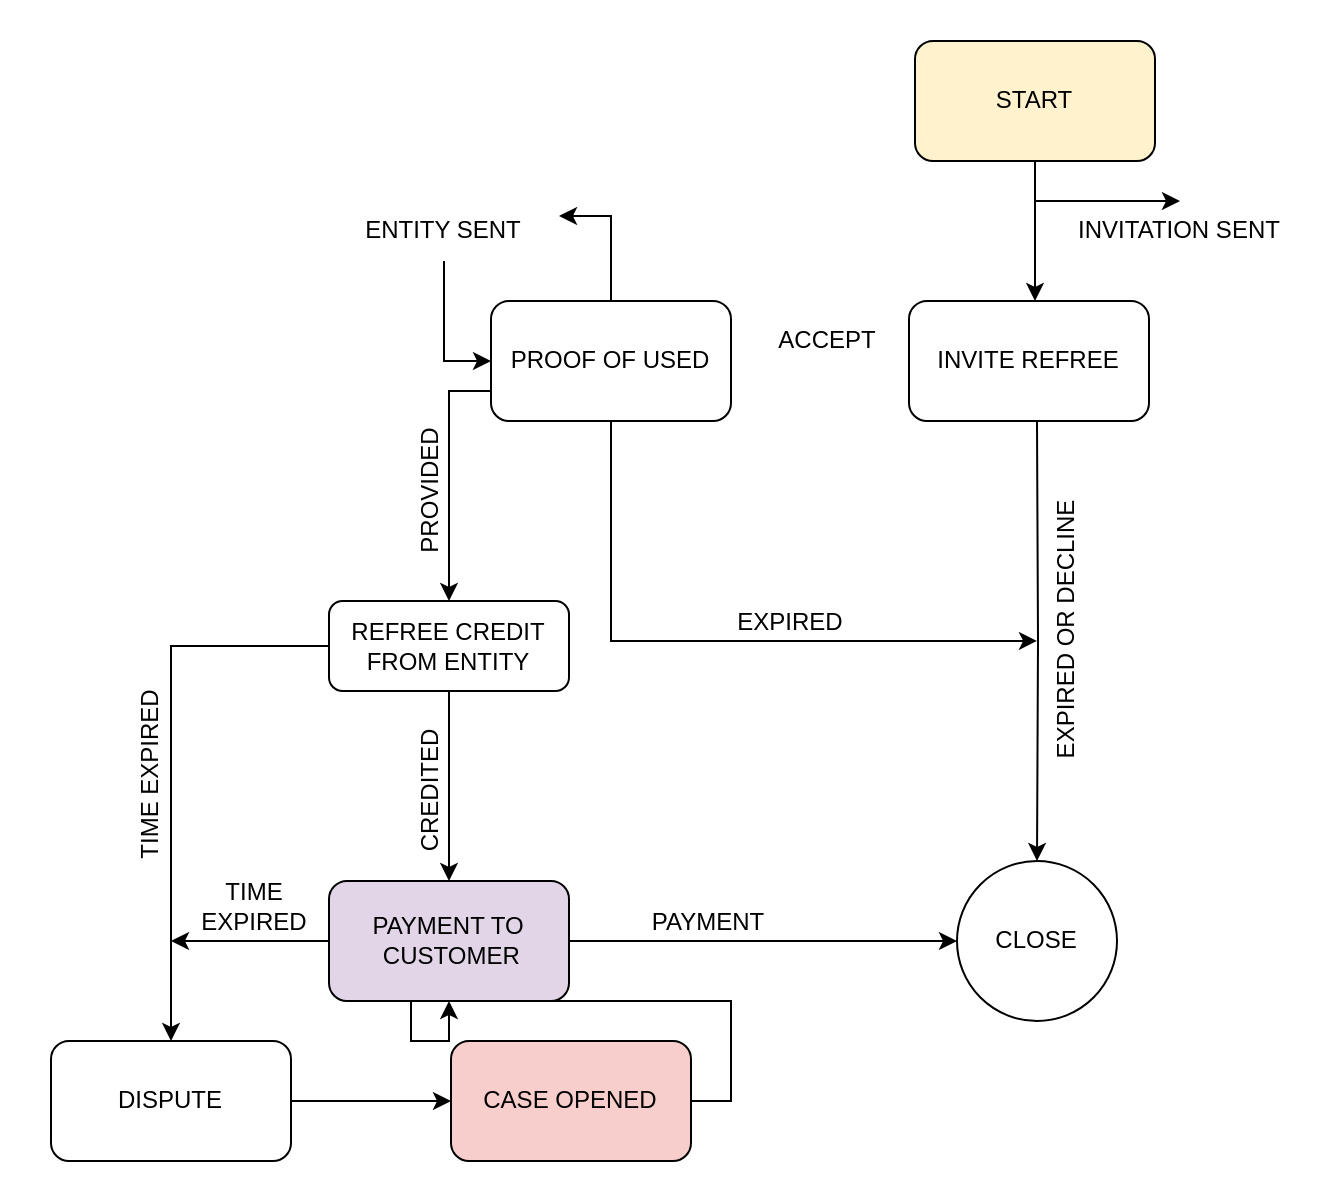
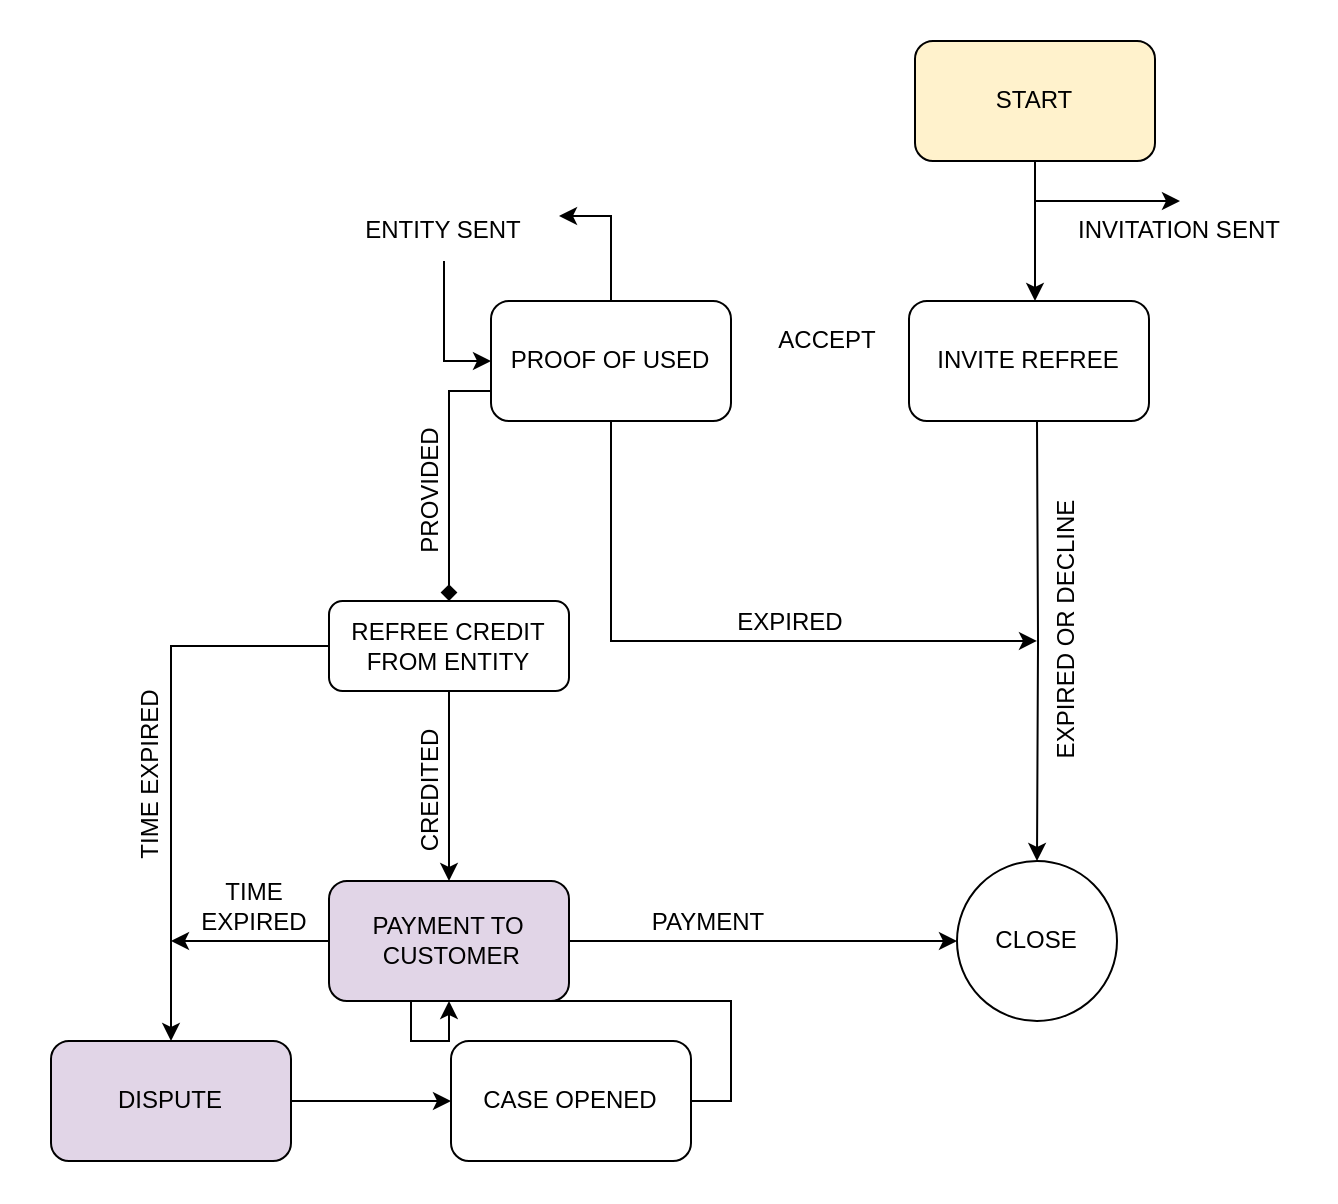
  <mxCell id="0" />
  <mxCell id="1" parent="0" />
  <mxCell id="2" value="" style="edgeStyle=orthogonalEdgeStyle;rounded=0;orthogonalLoop=1;jettySize=auto;html=1;" parent="1" source="4" edge="1"><mxGeometry relative="1" as="geometry"><mxPoint x="517" y="150" as="targetPoint" /></mxGeometry></mxCell>
  <mxCell id="3" value="" style="edgeStyle=orthogonalEdgeStyle;rounded=0;orthogonalLoop=1;jettySize=auto;html=1;" parent="1" source="4" target="13" edge="1"><mxGeometry relative="1" as="geometry" /></mxCell>
  <mxCell id="4" value="START" style="rounded=1;whiteSpace=wrap;html=1;fillColor=#fff2cc;" parent="1" vertex="1"><mxGeometry x="457" y="20" width="120" height="60" as="geometry" /></mxCell>
  <mxCell id="5" value="" style="edgeStyle=orthogonalEdgeStyle;rounded=0;orthogonalLoop=1;jettySize=auto;html=1;" parent="1" target="11" edge="1"><mxGeometry relative="1" as="geometry"><mxPoint x="518" y="210" as="sourcePoint" /></mxGeometry></mxCell>
  <mxCell id="6" style="edgeStyle=orthogonalEdgeStyle;rounded=0;orthogonalLoop=1;jettySize=auto;html=1;exitX=0.5;exitY=0;exitDx=0;exitDy=0;entryX=1;entryY=0.25;entryDx=0;entryDy=0;" parent="1" source="9" target="16" edge="1"><mxGeometry relative="1" as="geometry" /></mxCell>
- <mxCell id="7" style="edgeStyle=orthogonalEdgeStyle;rounded=0;orthogonalLoop=1;jettySize=auto;html=1;exitX=0;exitY=0.75;exitDx=0;exitDy=0;" parent="1" source="9" target="19" edge="1"><mxGeometry relative="1" as="geometry" /></mxCell>
+ <mxCell id="7" style="edgeStyle=orthogonalEdgeStyle;rounded=0;orthogonalLoop=1;jettySize=auto;html=1;exitX=0;exitY=0.75;exitDx=0;exitDy=0;endArrow=diamond;" parent="1" source="9" target="19" edge="1"><mxGeometry relative="1" as="geometry" /></mxCell>
  <mxCell id="8" style="edgeStyle=orthogonalEdgeStyle;rounded=0;orthogonalLoop=1;jettySize=auto;html=1;exitX=0.5;exitY=1;exitDx=0;exitDy=0;entryX=0.467;entryY=0;entryDx=0;entryDy=0;entryPerimeter=0;" parent="1" source="9" target="12" edge="1"><mxGeometry relative="1" as="geometry" /></mxCell>
  <mxCell id="9" value="PROOF OF USED" style="whiteSpace=wrap;html=1;rounded=1;" parent="1" vertex="1"><mxGeometry x="245" y="150" width="120" height="60" as="geometry" /></mxCell>
  <mxCell id="10" value="ACCEPT" style="text;html=1;align=center;verticalAlign=middle;resizable=0;points=[];autosize=1;strokeColor=none;fillColor=none;" parent="1" vertex="1"><mxGeometry x="378" y="155" width="70" height="30" as="geometry" /></mxCell>
  <mxCell id="11" value="CLOSE" style="ellipse;whiteSpace=wrap;html=1;rounded=1;" parent="1" vertex="1"><mxGeometry x="478" y="430" width="80" height="80" as="geometry" /></mxCell>
  <mxCell id="12" value="EXPIRED OR DECLINE" style="text;html=1;align=center;verticalAlign=middle;resizable=0;points=[];autosize=1;strokeColor=none;fillColor=none;rotation=-90;" parent="1" vertex="1"><mxGeometry x="458" y="300" width="150" height="30" as="geometry" /></mxCell>
  <mxCell id="13" value="INVITATION SENT" style="text;html=1;strokeColor=none;fillColor=none;align=center;verticalAlign=middle;whiteSpace=wrap;rounded=0;" parent="1" vertex="1"><mxGeometry x="532" y="100" width="115" height="30" as="geometry" /></mxCell>
  <mxCell id="14" value="INVITE REFREE" style="whiteSpace=wrap;html=1;rounded=1;" parent="1" vertex="1"><mxGeometry x="454" y="150" width="120" height="60" as="geometry" /></mxCell>
  <mxCell id="15" style="edgeStyle=orthogonalEdgeStyle;rounded=0;orthogonalLoop=1;jettySize=auto;html=1;exitX=0.5;exitY=1;exitDx=0;exitDy=0;entryX=0;entryY=0.5;entryDx=0;entryDy=0;" parent="1" source="16" target="9" edge="1"><mxGeometry relative="1" as="geometry" /></mxCell>
  <mxCell id="16" value="ENTITY SENT" style="text;html=1;strokeColor=none;fillColor=none;align=center;verticalAlign=middle;whiteSpace=wrap;rounded=0;" parent="1" vertex="1"><mxGeometry x="164" y="100" width="115" height="30" as="geometry" /></mxCell>
  <mxCell id="17" value="" style="edgeStyle=orthogonalEdgeStyle;rounded=0;orthogonalLoop=1;jettySize=auto;html=1;" parent="1" source="19" target="24" edge="1"><mxGeometry relative="1" as="geometry" /></mxCell>
  <mxCell id="18" value="" style="edgeStyle=orthogonalEdgeStyle;rounded=0;orthogonalLoop=1;jettySize=auto;html=1;" parent="1" source="19" target="28" edge="1"><mxGeometry relative="1" as="geometry" /></mxCell>
  <mxCell id="19" value="REFREE CREDIT FROM ENTITY" style="whiteSpace=wrap;html=1;rounded=1;" parent="1" vertex="1"><mxGeometry x="164" y="300" width="120" height="45" as="geometry" /></mxCell>
  <mxCell id="20" value="EXPIRED" style="text;html=1;strokeColor=none;fillColor=none;align=center;verticalAlign=middle;whiteSpace=wrap;rounded=0;" parent="1" vertex="1"><mxGeometry x="365" y="296" width="60" height="30" as="geometry" /></mxCell>
  <mxCell id="21" value="PROVIDED" style="text;html=1;strokeColor=none;fillColor=none;align=center;verticalAlign=middle;whiteSpace=wrap;rounded=0;rotation=-90;" parent="1" vertex="1"><mxGeometry x="185" y="230" width="60" height="30" as="geometry" /></mxCell>
  <mxCell id="22" style="edgeStyle=orthogonalEdgeStyle;rounded=0;orthogonalLoop=1;jettySize=auto;html=1;exitX=1;exitY=0.5;exitDx=0;exitDy=0;entryX=0;entryY=0.5;entryDx=0;entryDy=0;" parent="1" source="24" target="11" edge="1"><mxGeometry relative="1" as="geometry" /></mxCell>
  <mxCell id="23" style="edgeStyle=orthogonalEdgeStyle;rounded=0;orthogonalLoop=1;jettySize=auto;html=1;exitX=0;exitY=0.5;exitDx=0;exitDy=0;" parent="1" source="24" edge="1"><mxGeometry relative="1" as="geometry"><mxPoint x="85" y="470" as="targetPoint" /></mxGeometry></mxCell>
  <mxCell id="24" value="PAYMENT TO &amp;nbsp;CUSTOMER" style="whiteSpace=wrap;html=1;rounded=1;fillColor=#e1d5e7;" parent="1" vertex="1"><mxGeometry x="164" y="440" width="120" height="60" as="geometry" /></mxCell>
  <mxCell id="25" value="CREDITED&lt;br&gt;" style="text;html=1;strokeColor=none;fillColor=none;align=center;verticalAlign=middle;whiteSpace=wrap;rounded=0;rotation=-90;" parent="1" vertex="1"><mxGeometry x="185" y="380" width="60" height="30" as="geometry" /></mxCell>
  <mxCell id="26" value="PAYMENT" style="text;html=1;strokeColor=none;fillColor=none;align=center;verticalAlign=middle;whiteSpace=wrap;rounded=0;" parent="1" vertex="1"><mxGeometry x="324" y="446" width="60" height="30" as="geometry" /></mxCell>
  <mxCell id="27" value="" style="edgeStyle=orthogonalEdgeStyle;rounded=0;orthogonalLoop=1;jettySize=auto;html=1;" parent="1" source="28" target="32" edge="1"><mxGeometry relative="1" as="geometry" /></mxCell>
- <mxCell id="28" value="DISPUTE" style="whiteSpace=wrap;html=1;rounded=1;" parent="1" vertex="1"><mxGeometry x="25" y="520" width="120" height="60" as="geometry" /></mxCell>
+ <mxCell id="28" value="DISPUTE" style="whiteSpace=wrap;html=1;rounded=1;fillColor=#e1d5e7;" parent="1" vertex="1"><mxGeometry x="25" y="520" width="120" height="60" as="geometry" /></mxCell>
  <mxCell id="29" value="TIME EXPIRED" style="text;html=1;strokeColor=none;fillColor=none;align=center;verticalAlign=middle;whiteSpace=wrap;rounded=0;rotation=-90;" parent="1" vertex="1"><mxGeometry x="20" y="370" width="110" height="34" as="geometry" /></mxCell>
  <mxCell id="30" value="TIME EXPIRED" style="text;html=1;strokeColor=none;fillColor=none;align=center;verticalAlign=middle;whiteSpace=wrap;rounded=0;" parent="1" vertex="1"><mxGeometry x="87" y="436" width="80" height="34" as="geometry" /></mxCell>
  <mxCell id="31" style="edgeStyle=orthogonalEdgeStyle;rounded=0;orthogonalLoop=1;jettySize=auto;html=1;exitX=1;exitY=0.5;exitDx=0;exitDy=0;" parent="1" source="32" target="24" edge="1"><mxGeometry relative="1" as="geometry" /></mxCell>
- <mxCell id="32" value="CASE OPENED" style="whiteSpace=wrap;html=1;rounded=1;fillColor=#f8cecc;" parent="1" vertex="1"><mxGeometry x="225" y="520" width="120" height="60" as="geometry" /></mxCell>
+ <mxCell id="32" value="CASE OPENED" style="whiteSpace=wrap;html=1;rounded=1;" parent="1" vertex="1"><mxGeometry x="225" y="520" width="120" height="60" as="geometry" /></mxCell>
